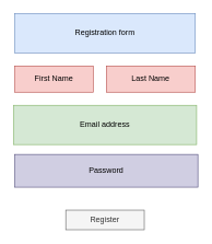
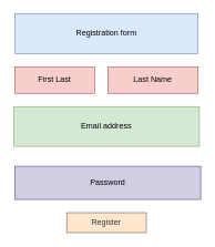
  <mxCell id="0" />
  <mxCell id="1" parent="0" />
  <mxCell id="2" value="Registration form" style="rounded=0;whiteSpace=wrap;html=1;fillColor=#dae8fc;strokeColor=#6c8ebf;" parent="1" vertex="1"><mxGeometry x="22" y="20" width="276" height="60" as="geometry" /></mxCell>
- <mxCell id="3" value="First Name" style="rounded=0;whiteSpace=wrap;html=1;fillColor=#f8cecc;strokeColor=#b85450;" parent="1" vertex="1"><mxGeometry x="22" y="100" width="120" height="40" as="geometry" /></mxCell>
+ <mxCell id="3" value="First Last" style="rounded=0;whiteSpace=wrap;html=1;fillColor=#f8cecc;strokeColor=#b85450;" parent="1" vertex="1"><mxGeometry x="22" y="100" width="120" height="40" as="geometry" /></mxCell>
  <mxCell id="4" value="Last Name" style="rounded=0;whiteSpace=wrap;html=1;fillColor=#f8cecc;strokeColor=#b85450;" parent="1" vertex="1"><mxGeometry x="162" y="100" width="136" height="40" as="geometry" /></mxCell>
  <mxCell id="5" value="Email address" style="rounded=0;whiteSpace=wrap;html=1;fillColor=#d5e8d4;strokeColor=#82b366;" parent="1" vertex="1"><mxGeometry x="20" y="160" width="280" height="60" as="geometry" /></mxCell>
- <mxCell id="6" value="Password" style="rounded=0;whiteSpace=wrap;html=1;fillColor=#d0cee2;strokeColor=#56517e;" parent="1" vertex="1"><mxGeometry x="22" y="235" width="280" height="50" as="geometry" /></mxCell>
- <mxCell id="7" value="Register" style="rounded=0;whiteSpace=wrap;html=1;fillColor=#f5f5f5;strokeColor=#666666;fontColor=#333333;" parent="1" vertex="1"><mxGeometry x="100" y="320" width="120" height="30" as="geometry" /></mxCell>
+ <mxCell id="6" value="Password" style="rounded=0;whiteSpace=wrap;html=1;fillColor=#d0cee2;strokeColor=#56517e;" parent="1" vertex="1"><mxGeometry x="22" y="250" width="280" height="50" as="geometry" /></mxCell>
+ <mxCell id="7" value="Register" style="rounded=0;whiteSpace=wrap;html=1;fillColor=#ffe6cc;strokeColor=#666666;fontColor=#333333;" parent="1" vertex="1"><mxGeometry x="100" y="320" width="120" height="30" as="geometry" /></mxCell>
